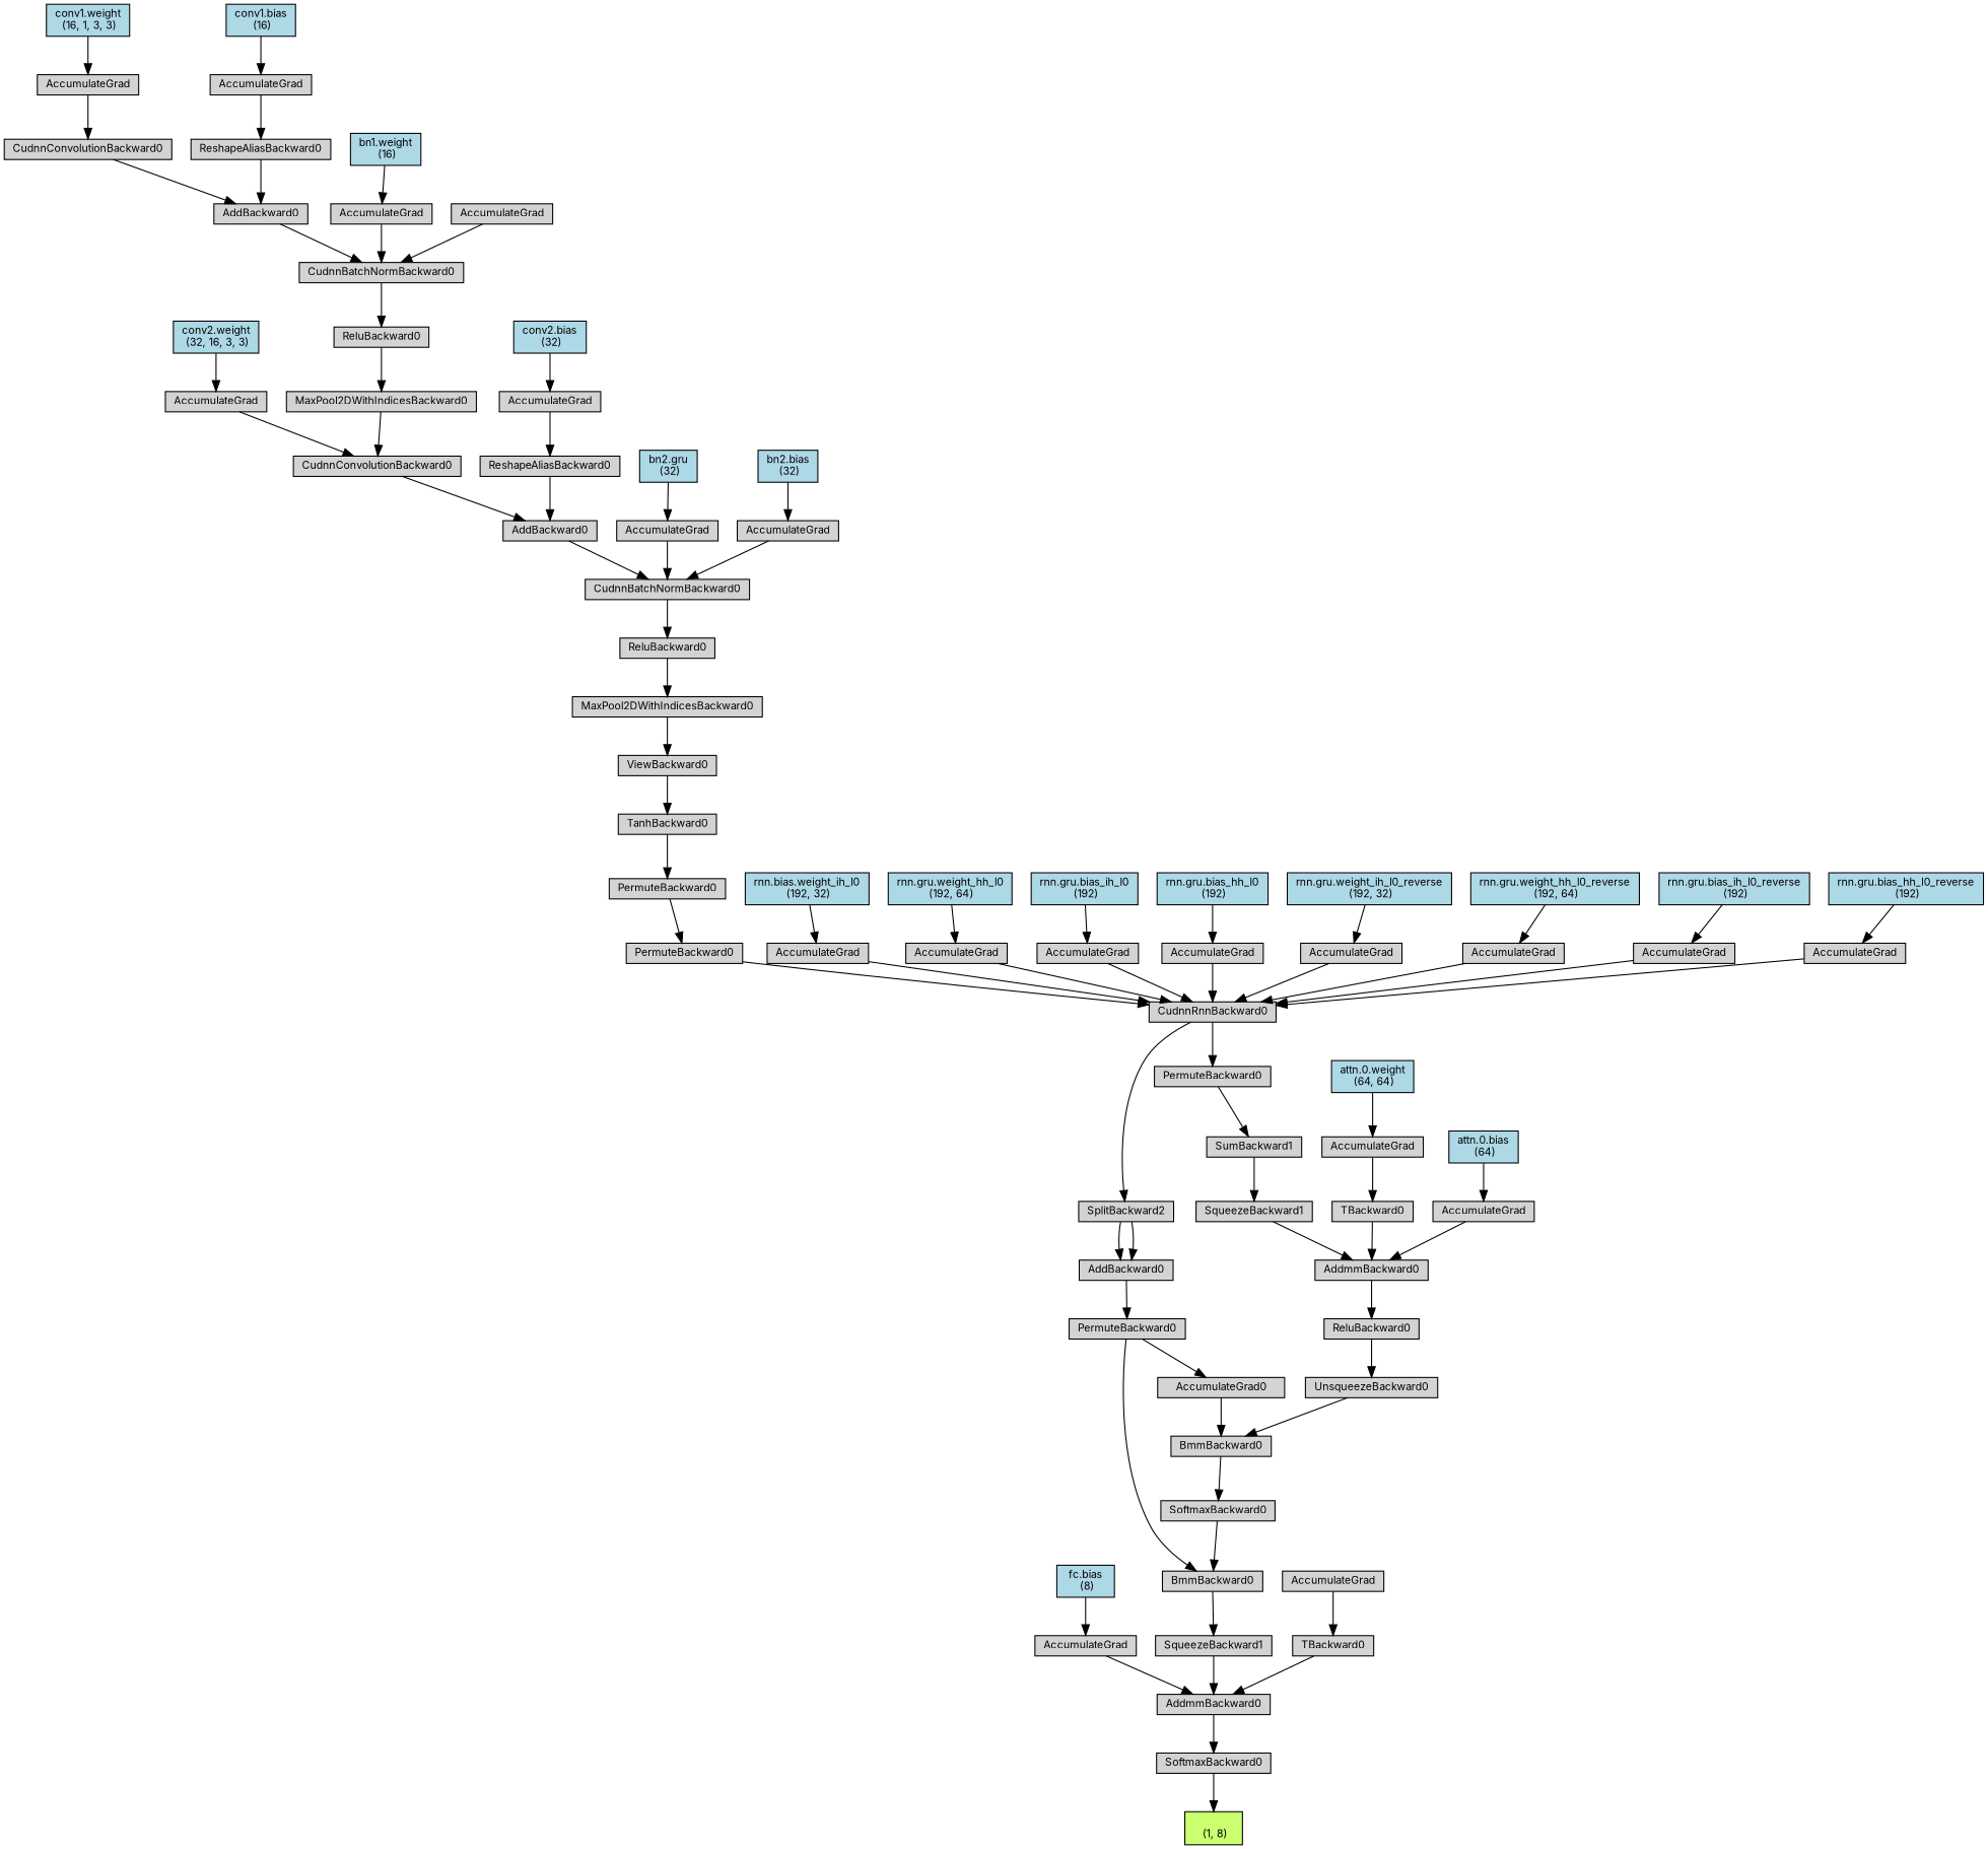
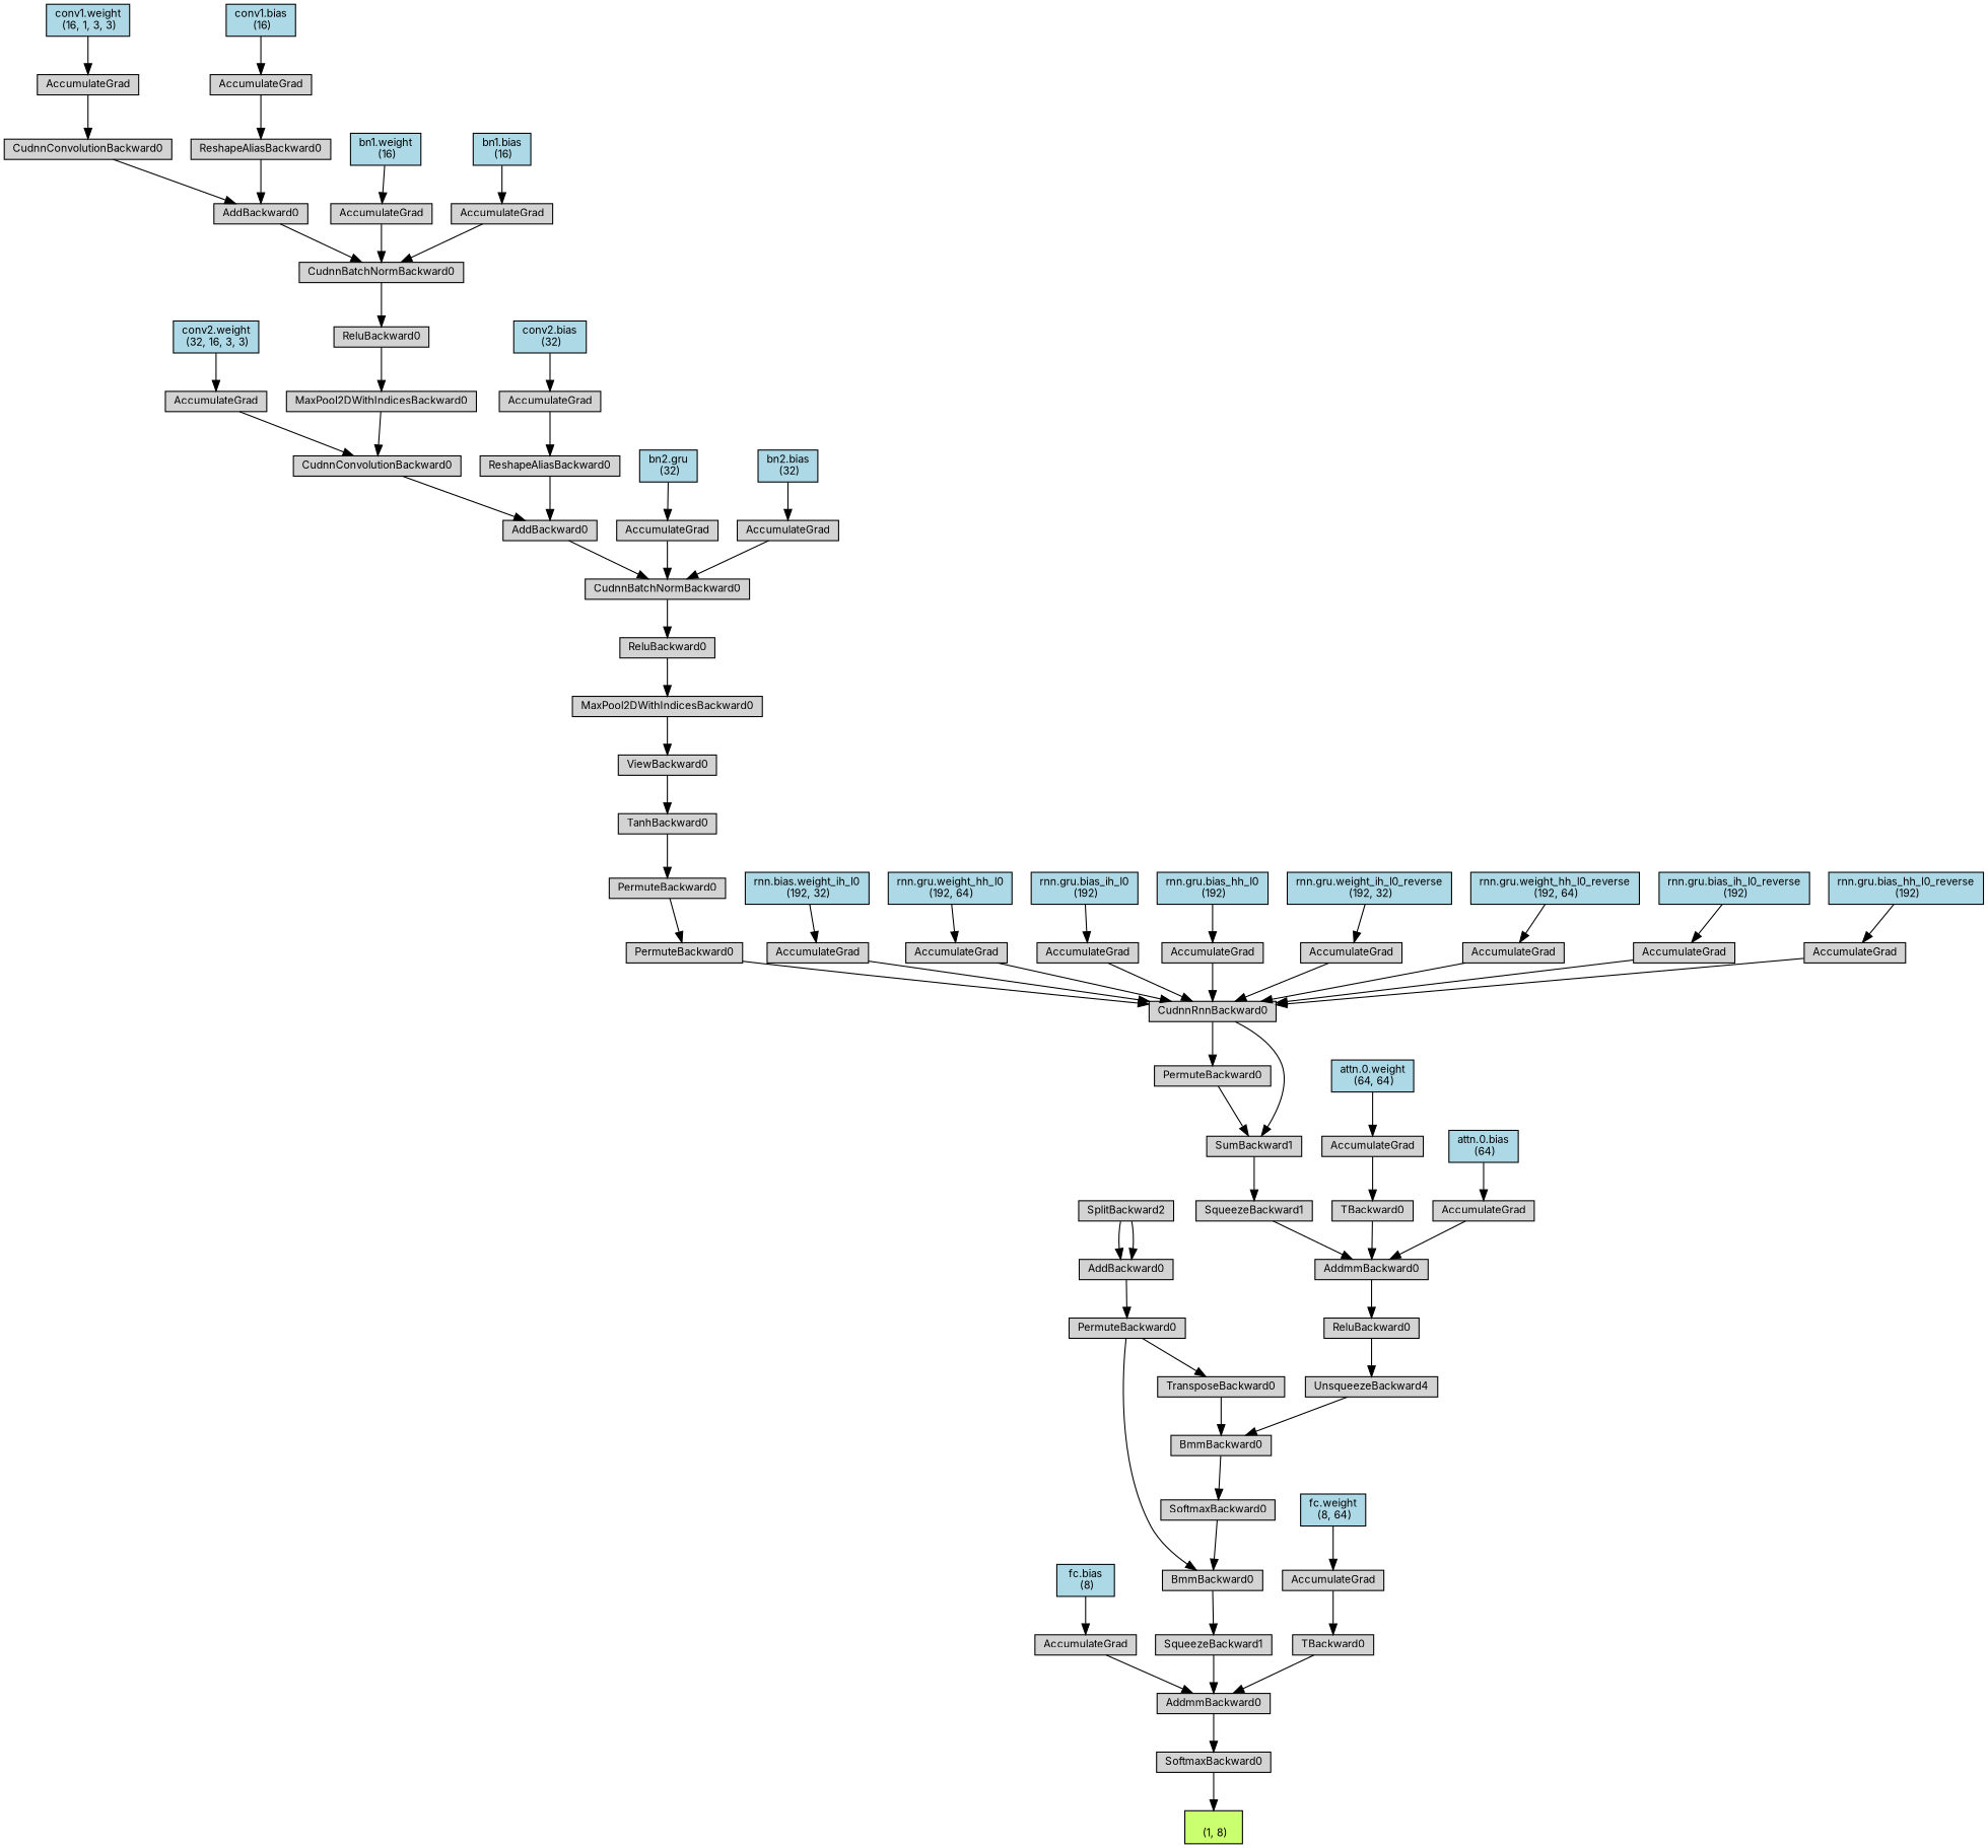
  digraph {
    fontname=Inter
    node [align=left fontname=Inter fontsize=10 ranksep=0.1 shape=box style=filled]
    edge [fontname=Inter]
    n1 [fillcolor=darkolivegreen1 height=0.2 label="\n (1, 8)"]
    n2 [height=0.2 label=SoftmaxBackward0]
    n3 [height=0.2 label=AddmmBackward0]
    n4 [height=0.2 label=AccumulateGrad]
    n5 [fillcolor=lightblue height=0.2 label="fc.bias\n (8)"]
    n6 [height=0.2 label=SqueezeBackward1]
    n7 [height=0.2 label=BmmBackward0]
    n8 [height=0.2 label=SoftmaxBackward0]
    n9 [height=0.2 label=BmmBackward0]
-   n10 [height=0.2 label=UnsqueezeBackward0]
+   n10 [height=0.2 label=UnsqueezeBackward4]
    n11 [height=0.2 label=ReluBackward0]
    n12 [height=0.2 label=AddmmBackward0]
    n13 [height=0.2 label=AccumulateGrad]
    n14 [fillcolor=lightblue height=0.2 label="attn.0.bias\n (64)"]
    n15 [height=0.2 label=SqueezeBackward1]
    n16 [height=0.2 label=SumBackward1]
    n17 [height=0.2 label=PermuteBackward0]
    n18 [height=0.2 label=CudnnRnnBackward0]
    n19 [height=0.2 label=SplitBackward2]
    n20 [height=0.2 label=AddBackward0]
    n21 [height=0.2 label=PermuteBackward0]
    n22 [height=0.2 label=PermuteBackward0]
    n23 [height=0.2 label=TanhBackward0]
    n24 [height=0.2 label=ViewBackward0]
    n25 [height=0.2 label=MaxPool2DWithIndicesBackward0]
    n26 [height=0.2 label=ReluBackward0]
    n27 [height=0.2 label=CudnnBatchNormBackward0]
    n28 [height=0.2 label=AddBackward0]
    n29 [height=0.2 label=CudnnConvolutionBackward0]
    n30 [height=0.2 label=MaxPool2DWithIndicesBackward0]
    n31 [height=0.2 label=ReluBackward0]
    n32 [height=0.2 label=CudnnBatchNormBackward0]
    n33 [height=0.2 label=AddBackward0]
    n34 [height=0.2 label=CudnnConvolutionBackward0]
    n35 [height=0.2 label=AccumulateGrad]
    n36 [fillcolor=lightblue height=0.2 label="conv1.weight\n (16, 1, 3, 3)"]
    n37 [height=0.2 label=ReshapeAliasBackward0]
    n38 [height=0.2 label=AccumulateGrad]
    n39 [fillcolor=lightblue height=0.2 label="conv1.bias\n (16)"]
    n40 [height=0.2 label=AccumulateGrad]
    n41 [fillcolor=lightblue height=0.2 label="bn1.weight\n (16)"]
    n42 [height=0.2 label=AccumulateGrad]
+   n43 [fillcolor=lightblue height=0.2 label="bn1.bias\n (16)"]
    n44 [height=0.2 label=AccumulateGrad]
    n45 [fillcolor=lightblue height=0.2 label="conv2.weight\n (32, 16, 3, 3)"]
    n46 [height=0.2 label=ReshapeAliasBackward0]
    n47 [height=0.2 label=AccumulateGrad]
    n48 [fillcolor=lightblue height=0.2 label="conv2.bias\n (32)"]
    n49 [height=0.2 label=AccumulateGrad]
    n50 [fillcolor=lightblue height=0.2 label="bn2.gru\n (32)"]
    n51 [height=0.2 label=AccumulateGrad]
    n52 [fillcolor=lightblue height=0.2 label="bn2.bias\n (32)"]
    n53 [height=0.2 label=AccumulateGrad]
    n54 [fillcolor=lightblue height=0.2 label="rnn.bias.weight_ih_l0\n (192, 32)"]
    n55 [height=0.2 label=AccumulateGrad]
    n56 [fillcolor=lightblue height=0.2 label="rnn.gru.weight_hh_l0\n (192, 64)"]
    n57 [height=0.2 label=AccumulateGrad]
    n58 [fillcolor=lightblue height=0.2 label="rnn.gru.bias_ih_l0\n (192)"]
    n59 [height=0.2 label=AccumulateGrad]
    n60 [fillcolor=lightblue height=0.2 label="rnn.gru.bias_hh_l0\n (192)"]
    n61 [height=0.2 label=AccumulateGrad]
    n62 [fillcolor=lightblue height=0.2 label="rnn.gru.weight_ih_l0_reverse\n (192, 32)"]
    n63 [height=0.2 label=AccumulateGrad]
    n64 [fillcolor=lightblue height=0.2 label="rnn.gru.weight_hh_l0_reverse\n (192, 64)"]
    n65 [height=0.2 label=AccumulateGrad]
    n66 [fillcolor=lightblue height=0.2 label="rnn.gru.bias_ih_l0_reverse\n (192)"]
    n67 [height=0.2 label=AccumulateGrad]
    n68 [fillcolor=lightblue height=0.2 label="rnn.gru.bias_hh_l0_reverse\n (192)"]
    n69 [height=0.2 label=TBackward0]
    n70 [height=0.2 label=AccumulateGrad]
    n71 [fillcolor=lightblue height=0.2 label="attn.0.weight\n (64, 64)"]
-   n72 [height=0.2 label=AccumulateGrad0]
+   n72 [height=0.2 label=TransposeBackward0]
    n73 [height=0.2 label=PermuteBackward0]
    n74 [height=0.2 label=TBackward0]
    n75 [height=0.2 label=AccumulateGrad]
+   n76 [fillcolor=lightblue height=0.2 label="fc.weight\n (8, 64)"]
    n2 -> n1
    n3 -> n2
    n4 -> n3
    n5 -> n4
    n6 -> n3
    n7 -> n6
    n8 -> n7
    n9 -> n8
    n10 -> n9
    n11 -> n10
    n12 -> n11
    n13 -> n12
    n14 -> n13
    n15 -> n12
    n16 -> n15
    n17 -> n16
    n18 -> n17
-   n18 -> n19
+   n18 -> n16
    n19 -> n20
    n19 -> n20
    n20 -> n73
    n21 -> n18
    n22 -> n21
    n23 -> n22
    n24 -> n23
    n25 -> n24
    n26 -> n25
    n27 -> n26
    n28 -> n27
    n29 -> n28
    n30 -> n29
    n31 -> n30
    n32 -> n31
    n33 -> n32
    n34 -> n33
    n35 -> n34
    n36 -> n35
    n37 -> n33
    n38 -> n37
    n39 -> n38
    n40 -> n32
    n41 -> n40
    n42 -> n32
+   n43 -> n42
    n44 -> n29
    n45 -> n44
    n46 -> n28
    n47 -> n46
    n48 -> n47
    n49 -> n27
    n50 -> n49
    n51 -> n27
    n52 -> n51
    n53 -> n18
    n54 -> n53
    n55 -> n18
    n56 -> n55
    n57 -> n18
    n58 -> n57
    n59 -> n18
    n60 -> n59
    n61 -> n18
    n62 -> n61
    n63 -> n18
    n64 -> n63
    n65 -> n18
    n66 -> n65
    n67 -> n18
    n68 -> n67
    n69 -> n12
    n70 -> n69
    n71 -> n70
    n72 -> n9
    n73 -> n7
    n73 -> n72
    n74 -> n3
    n75 -> n74
+   n76 -> n75
  }
